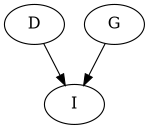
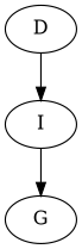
  digraph {
    n1 [label=D]
    n2 [label=I]
    n3 [label=G]
    n1 -> n2
-   n3 -> n2
+   n2 -> n3
  }
